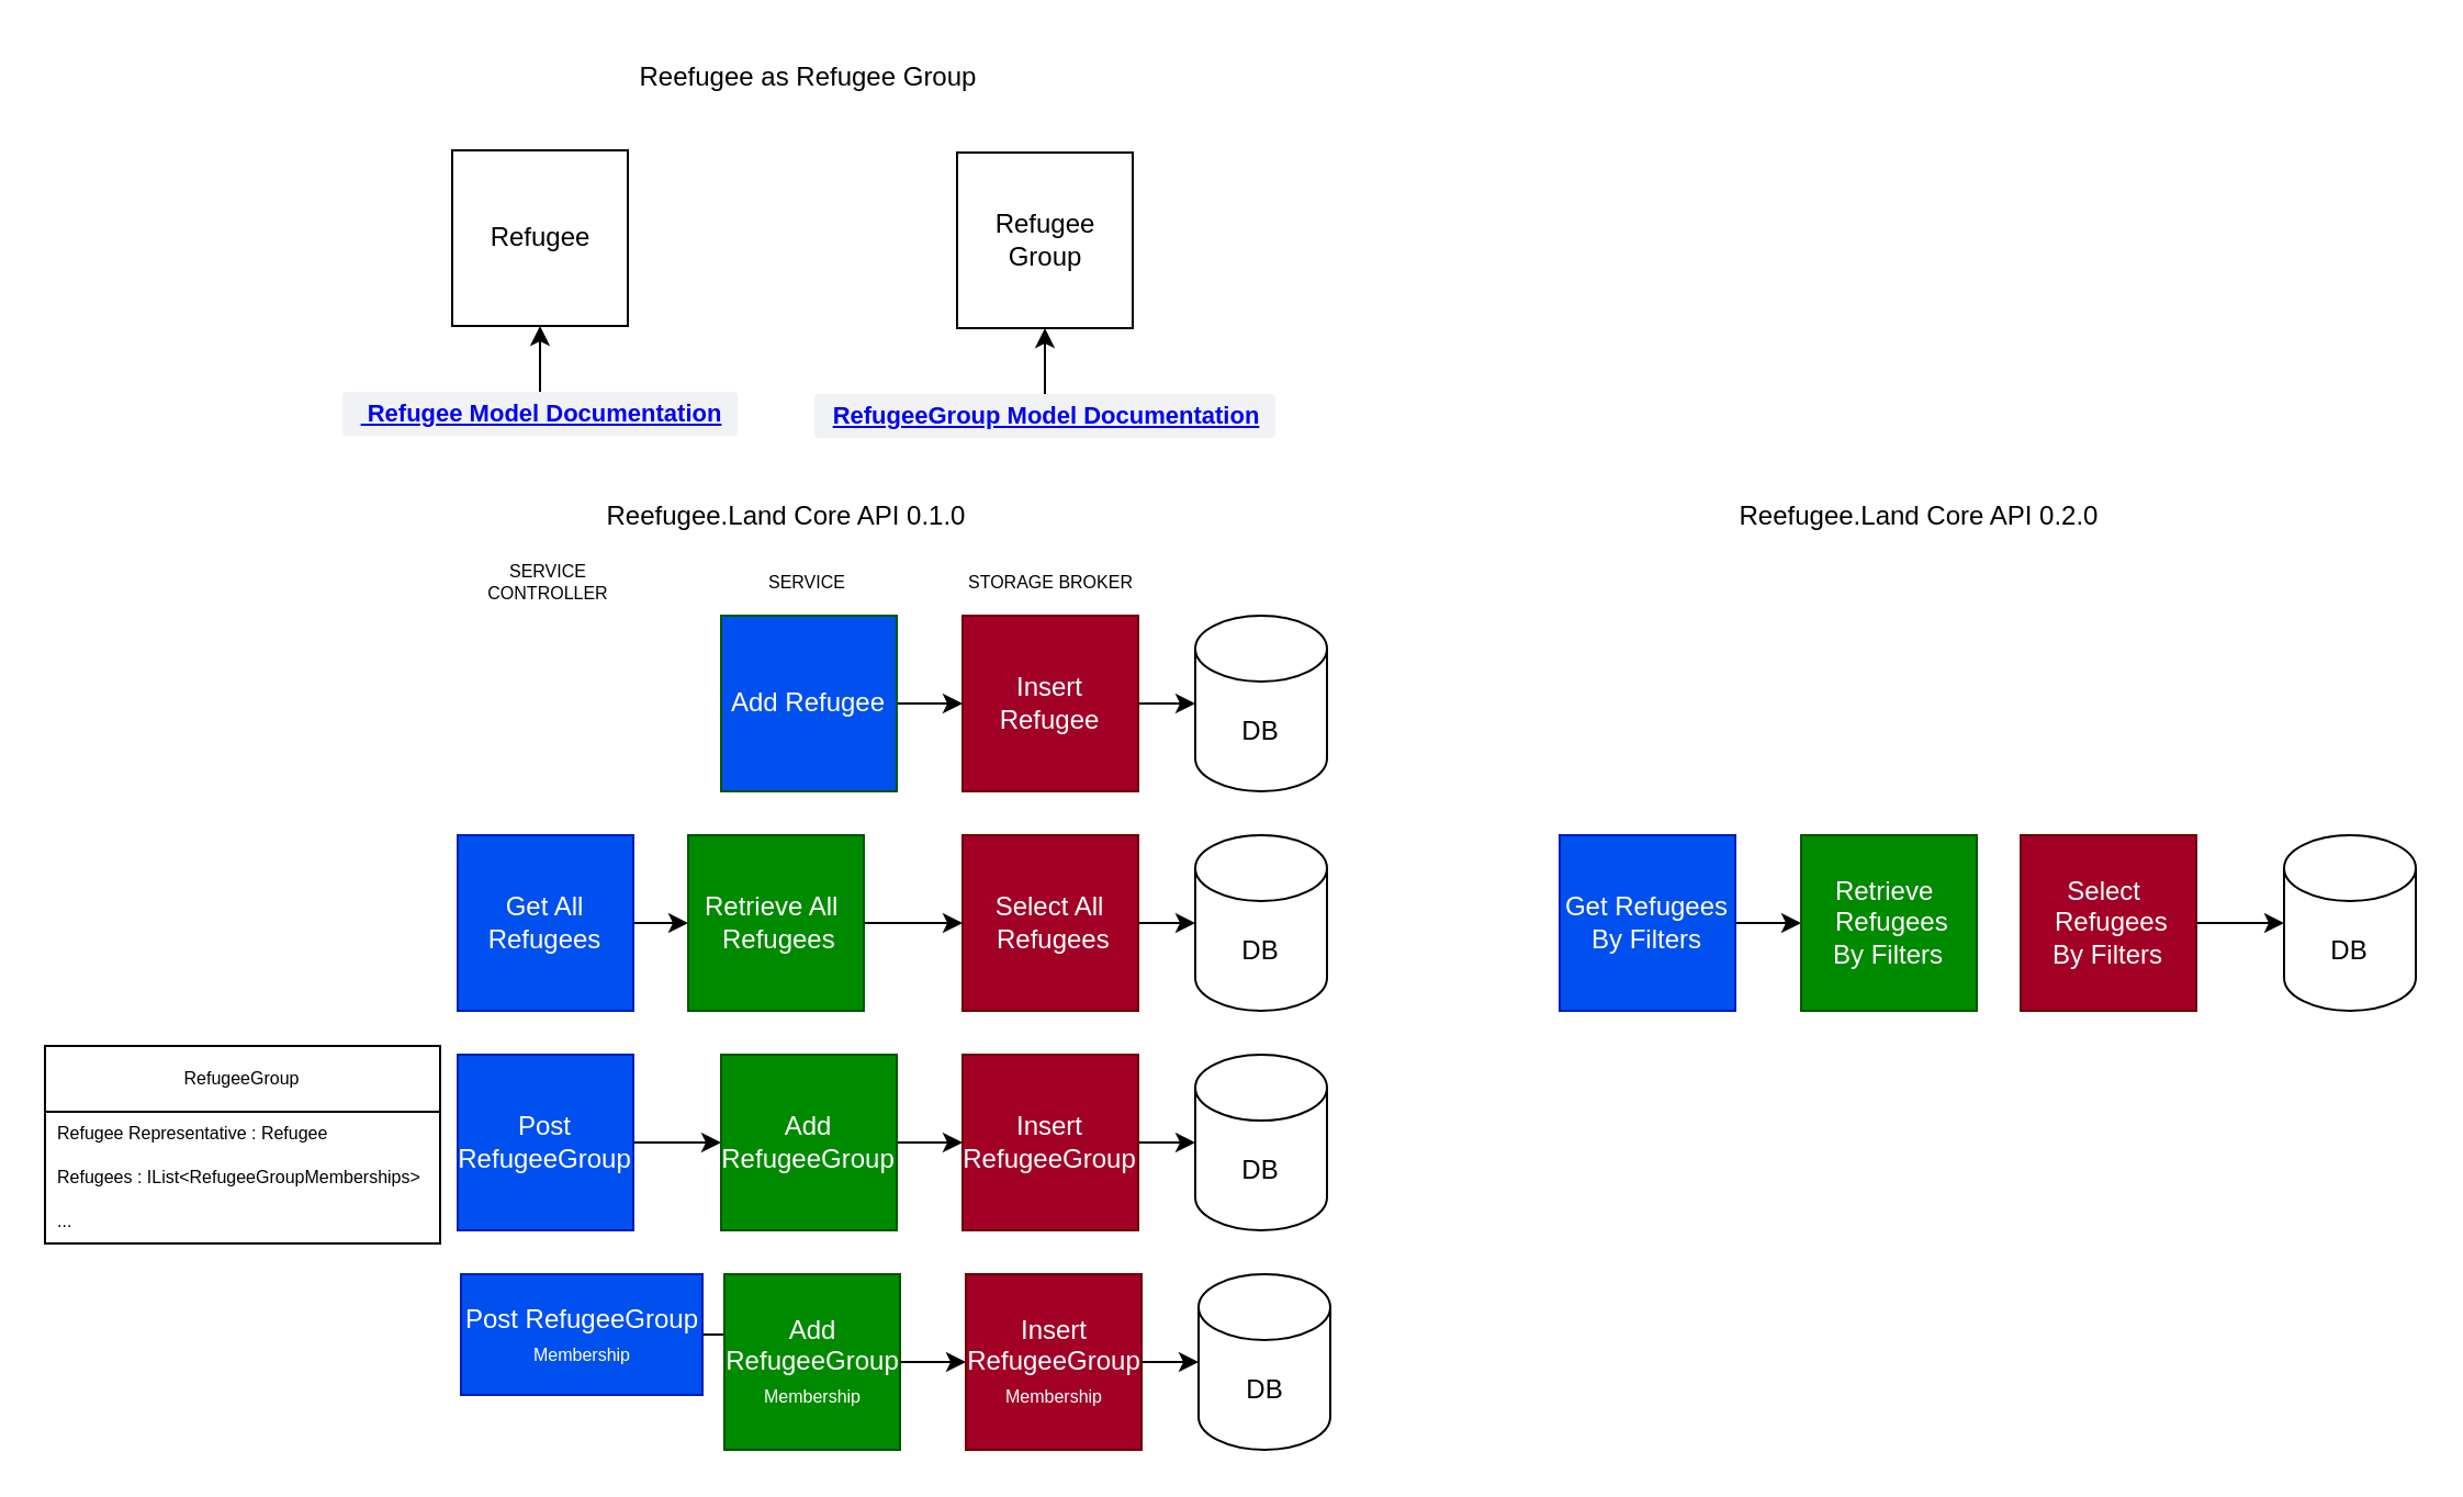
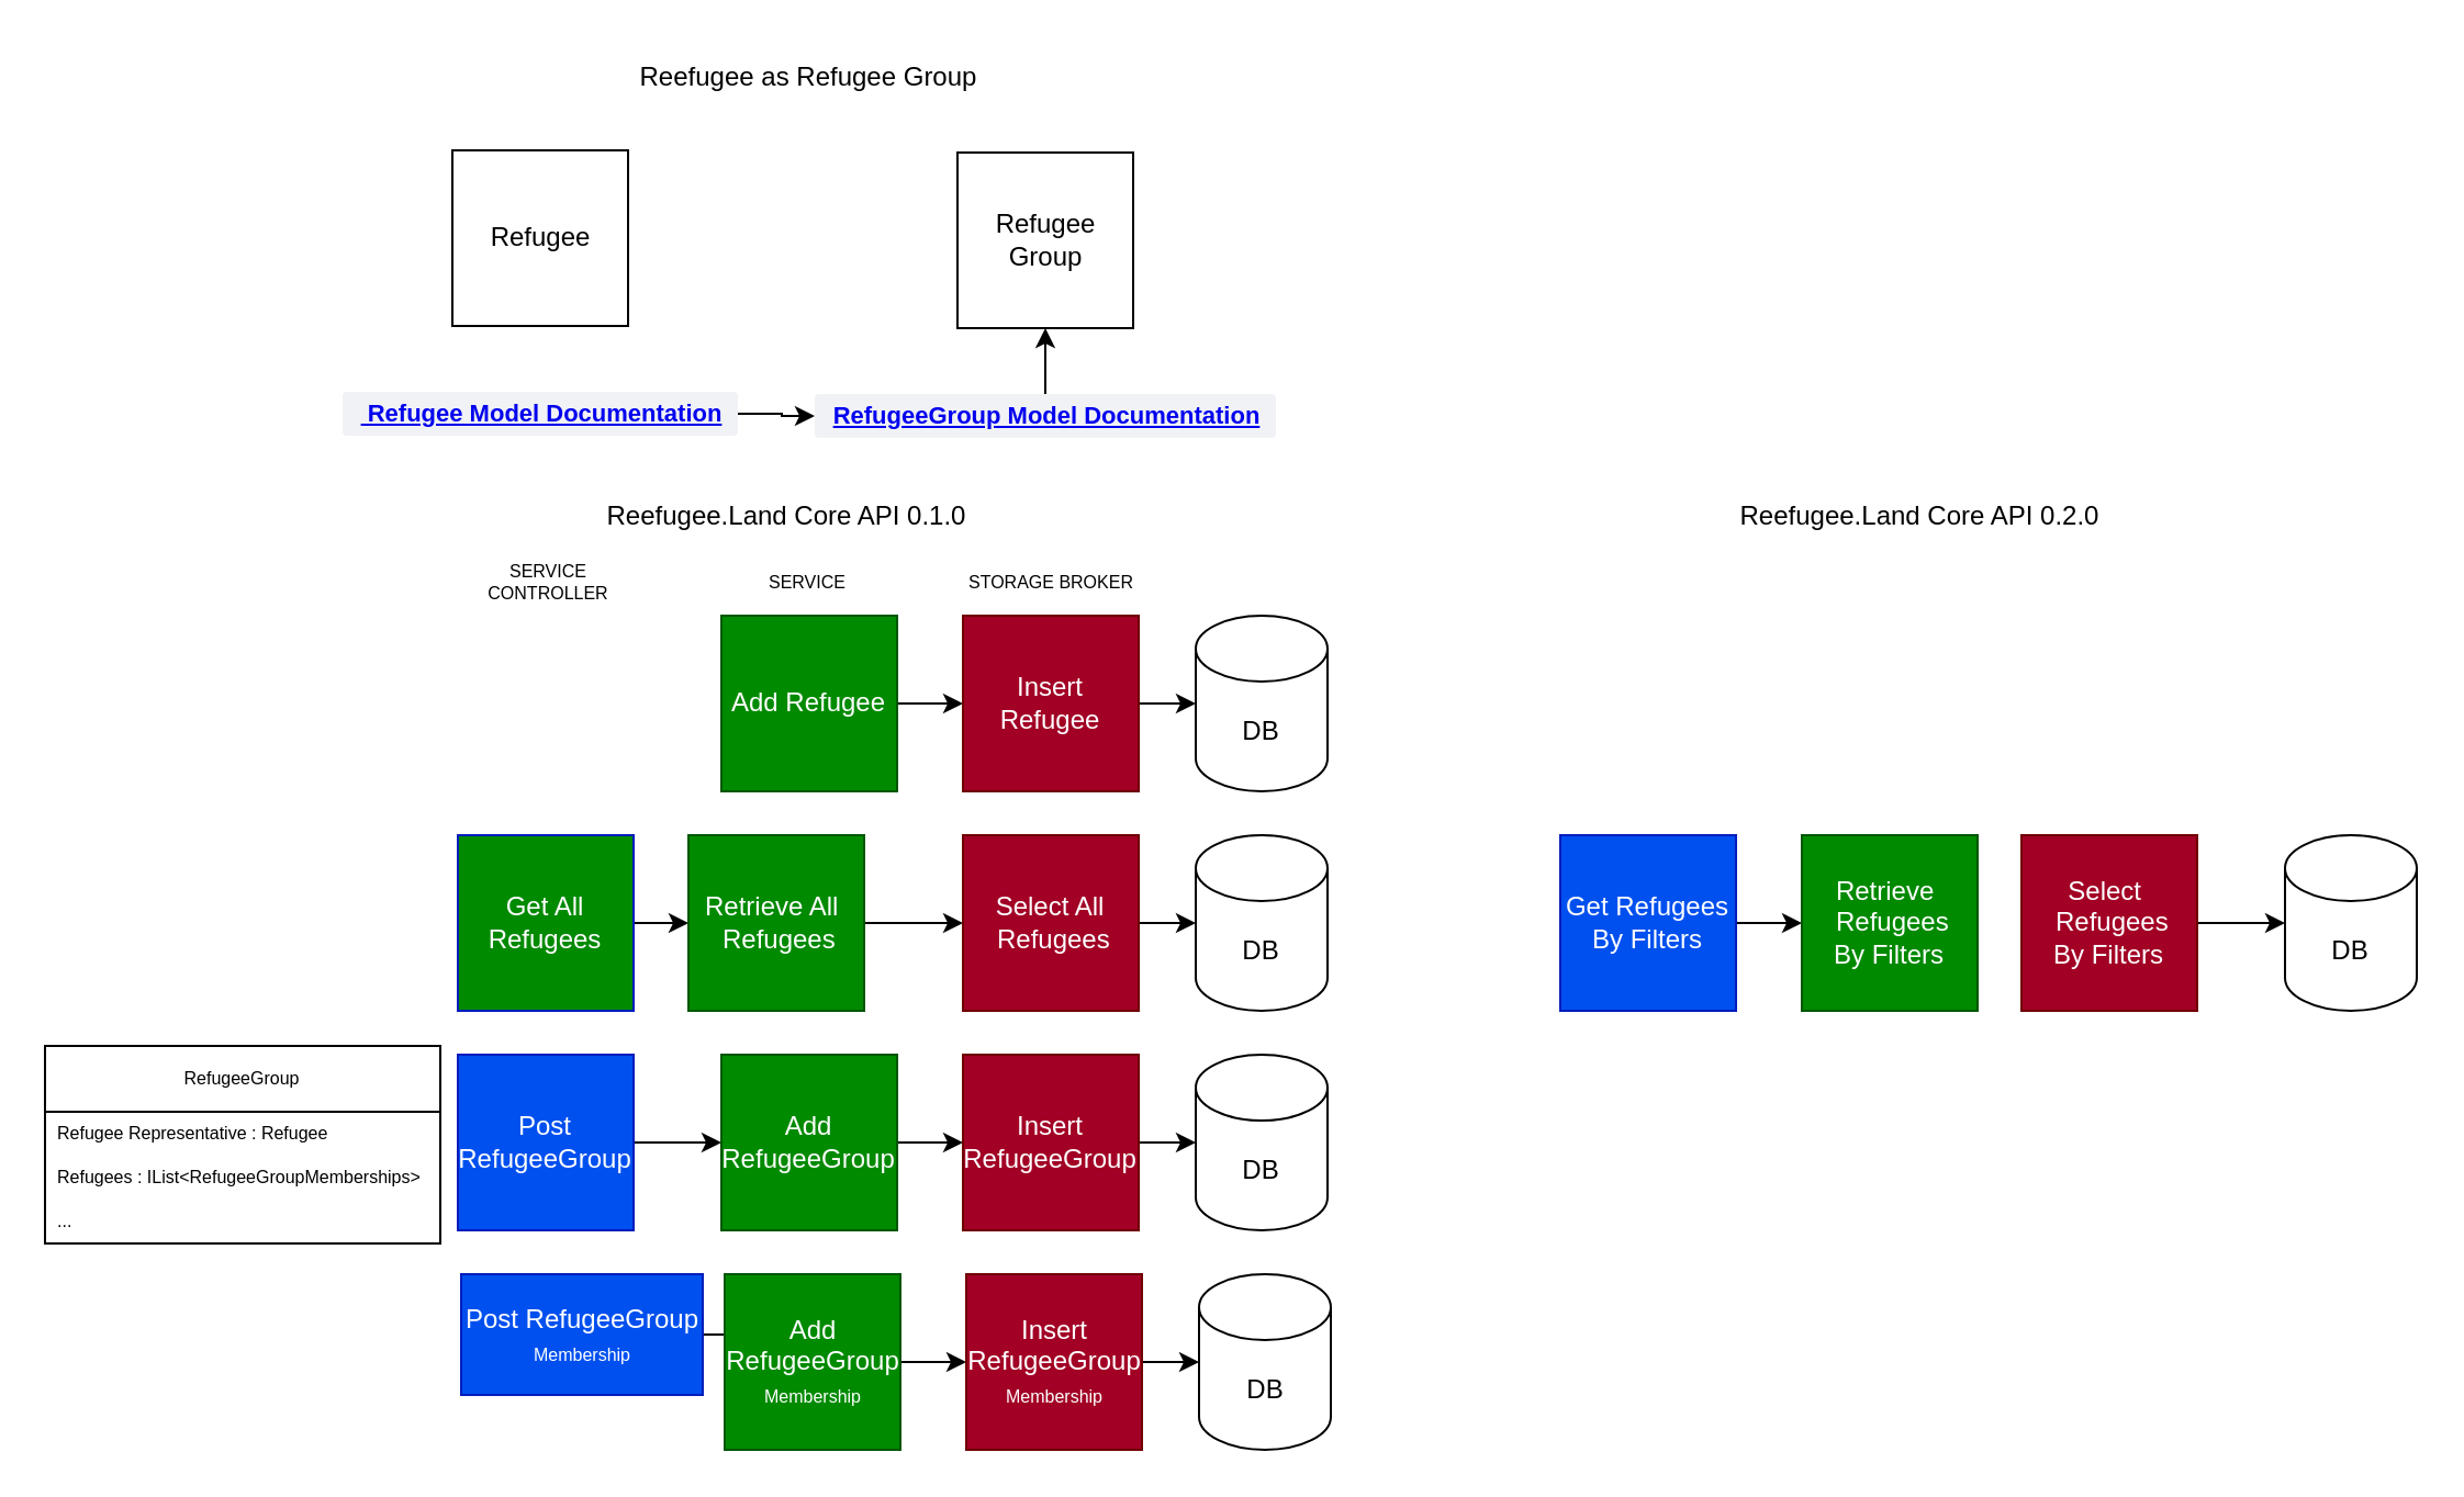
  <mxCell id="0" />
  <mxCell id="1" parent="0" />
  <mxCell id="2" value="Refugee Group" style="whiteSpace=wrap;html=1;aspect=fixed;" parent="1" vertex="1"><mxGeometry x="435.5" y="69" width="80" height="80" as="geometry" /></mxCell>
  <mxCell id="3" value="Reefugee as Refugee Group" style="text;html=1;strokeColor=none;fillColor=none;align=center;verticalAlign=middle;whiteSpace=wrap;rounded=0;" parent="1" vertex="1"><mxGeometry x="283" y="20" width="170" height="30" as="geometry" /></mxCell>
  <mxCell id="4" value="Refugee" style="whiteSpace=wrap;html=1;aspect=fixed;" parent="1" vertex="1"><mxGeometry x="205.5" y="68" width="80" height="80" as="geometry" /></mxCell>
- <mxCell id="5" style="edgeStyle=orthogonalEdgeStyle;rounded=0;orthogonalLoop=1;jettySize=auto;html=1;" parent="1" source="6" target="4" edge="1"><mxGeometry relative="1" as="geometry" /></mxCell>
+ <mxCell id="5" style="edgeStyle=orthogonalEdgeStyle;rounded=0;orthogonalLoop=1;jettySize=auto;html=1;" parent="1" source="6" target="8" edge="1"><mxGeometry relative="1" as="geometry" /></mxCell>
  <mxCell id="6" value="&lt;a href=&quot;https://docs.refugee.land/docs/refugeeland.core/models/refugee&quot;&gt;&amp;nbsp;Refugee Model Documentation&lt;/a&gt;" style="dashed=0;html=1;fillColor=#F0F2F5;strokeColor=none;align=center;rounded=1;arcSize=10;fontColor=#3384FF;fontStyle=1;fontSize=11;shadow=0" parent="1" vertex="1"><mxGeometry x="155.5" y="178" width="180" height="20" as="geometry" /></mxCell>
  <mxCell id="7" style="edgeStyle=orthogonalEdgeStyle;rounded=0;orthogonalLoop=1;jettySize=auto;html=1;" parent="1" source="8" target="2" edge="1"><mxGeometry relative="1" as="geometry" /></mxCell>
  <mxCell id="8" value="&lt;a href=&quot;https://docs.refugee.land/docs/refugeeland.core/models/refugeegroup&quot;&gt;RefugeeGroup Model Documentation&lt;/a&gt;" style="dashed=0;html=1;fillColor=#F0F2F5;strokeColor=none;align=center;rounded=1;arcSize=10;fontColor=#3384FF;fontStyle=1;fontSize=11;shadow=0" parent="1" vertex="1"><mxGeometry x="370.5" y="179" width="210" height="20" as="geometry" /></mxCell>
  <mxCell id="9" style="edgeStyle=orthogonalEdgeStyle;rounded=0;orthogonalLoop=1;jettySize=auto;html=1;entryX=0;entryY=0.5;entryDx=0;entryDy=0;fontSize=8;" parent="1" source="10" target="12" edge="1"><mxGeometry relative="1" as="geometry" /></mxCell>
- <mxCell id="10" value="Add Refugee" style="whiteSpace=wrap;html=1;aspect=fixed;fillColor=#0050ef;fontColor=#ffffff;strokeColor=#005700;" parent="1" vertex="1"><mxGeometry x="328" y="280" width="80" height="80" as="geometry" /></mxCell>
+ <mxCell id="10" value="Add Refugee" style="whiteSpace=wrap;html=1;aspect=fixed;fillColor=#008a00;fontColor=#ffffff;strokeColor=#005700;" parent="1" vertex="1"><mxGeometry x="328" y="280" width="80" height="80" as="geometry" /></mxCell>
  <mxCell id="11" style="edgeStyle=orthogonalEdgeStyle;rounded=0;orthogonalLoop=1;jettySize=auto;html=1;fontSize=8;" parent="1" source="12" target="39" edge="1"><mxGeometry relative="1" as="geometry" /></mxCell>
  <mxCell id="12" value="Insert Refugee" style="whiteSpace=wrap;html=1;aspect=fixed;fillColor=#a20025;fontColor=#ffffff;strokeColor=#6F0000;" parent="1" vertex="1"><mxGeometry x="438" y="280" width="80" height="80" as="geometry" /></mxCell>
  <mxCell id="13" style="edgeStyle=orthogonalEdgeStyle;rounded=0;orthogonalLoop=1;jettySize=auto;html=1;fontSize=8;" parent="1" source="14" target="16" edge="1"><mxGeometry relative="1" as="geometry" /></mxCell>
  <mxCell id="14" value="Post RefugeeGroup" style="whiteSpace=wrap;html=1;aspect=fixed;fillColor=#0050ef;fontColor=#ffffff;strokeColor=#001DBC;" parent="1" vertex="1"><mxGeometry x="208" y="480" width="80" height="80" as="geometry" /></mxCell>
  <mxCell id="15" style="edgeStyle=orthogonalEdgeStyle;rounded=0;orthogonalLoop=1;jettySize=auto;html=1;fontSize=8;" parent="1" source="16" target="18" edge="1"><mxGeometry relative="1" as="geometry" /></mxCell>
  <mxCell id="16" value="Add RefugeeGroup" style="whiteSpace=wrap;html=1;aspect=fixed;fillColor=#008a00;fontColor=#ffffff;strokeColor=#005700;" parent="1" vertex="1"><mxGeometry x="328" y="480" width="80" height="80" as="geometry" /></mxCell>
  <mxCell id="17" style="edgeStyle=orthogonalEdgeStyle;rounded=0;orthogonalLoop=1;jettySize=auto;html=1;fontSize=8;" parent="1" source="18" target="41" edge="1"><mxGeometry relative="1" as="geometry" /></mxCell>
  <mxCell id="18" value="Insert RefugeeGroup" style="whiteSpace=wrap;html=1;aspect=fixed;fillColor=#a20025;fontColor=#ffffff;strokeColor=#6F0000;" parent="1" vertex="1"><mxGeometry x="438" y="480" width="80" height="80" as="geometry" /></mxCell>
  <mxCell id="19" style="edgeStyle=orthogonalEdgeStyle;rounded=0;orthogonalLoop=1;jettySize=auto;html=1;fontSize=8;" parent="1" source="20" target="22" edge="1"><mxGeometry relative="1" as="geometry" /></mxCell>
- <mxCell id="20" value="Get All Refugees" style="whiteSpace=wrap;html=1;aspect=fixed;fillColor=#0050ef;fontColor=#ffffff;strokeColor=#001DBC;" parent="1" vertex="1"><mxGeometry x="208" y="380" width="80" height="80" as="geometry" /></mxCell>
+ <mxCell id="20" value="Get All Refugees" style="whiteSpace=wrap;html=1;aspect=fixed;fillColor=#008a00;fontColor=#ffffff;strokeColor=#001DBC;" parent="1" vertex="1"><mxGeometry x="208" y="380" width="80" height="80" as="geometry" /></mxCell>
  <mxCell id="21" style="edgeStyle=orthogonalEdgeStyle;rounded=0;orthogonalLoop=1;jettySize=auto;html=1;fontSize=8;" parent="1" source="22" target="24" edge="1"><mxGeometry relative="1" as="geometry" /></mxCell>
  <mxCell id="22" value="Retrieve All&amp;nbsp;&lt;br&gt;&amp;nbsp;Refugees&lt;br&gt;" style="whiteSpace=wrap;html=1;aspect=fixed;fillColor=#008a00;fontColor=#ffffff;strokeColor=#005700;" parent="1" vertex="1"><mxGeometry x="313" y="380" width="80" height="80" as="geometry" /></mxCell>
  <mxCell id="23" style="edgeStyle=orthogonalEdgeStyle;rounded=0;orthogonalLoop=1;jettySize=auto;html=1;entryX=0;entryY=0.5;entryDx=0;entryDy=0;entryPerimeter=0;fontSize=8;" parent="1" source="24" target="40" edge="1"><mxGeometry relative="1" as="geometry" /></mxCell>
  <mxCell id="24" value="Select All&lt;br&gt;&amp;nbsp;Refugees&lt;br&gt;" style="whiteSpace=wrap;html=1;aspect=fixed;fillColor=#a20025;fontColor=#ffffff;strokeColor=#6F0000;" parent="1" vertex="1"><mxGeometry x="438" y="380" width="80" height="80" as="geometry" /></mxCell>
  <mxCell id="25" style="edgeStyle=orthogonalEdgeStyle;rounded=0;orthogonalLoop=1;jettySize=auto;html=1;fontSize=8;" parent="1" source="26" target="27" edge="1"><mxGeometry relative="1" as="geometry" /></mxCell>
  <mxCell id="26" value="Get Refugees&lt;br&gt;By Filters" style="whiteSpace=wrap;html=1;aspect=fixed;fillColor=#0050ef;fontColor=#ffffff;strokeColor=#001DBC;" parent="1" vertex="1"><mxGeometry x="710" y="380" width="80" height="80" as="geometry" /></mxCell>
  <mxCell id="27" value="Retrieve&amp;nbsp;&lt;br&gt;&amp;nbsp;Refugees&lt;br&gt;By Filters" style="whiteSpace=wrap;html=1;aspect=fixed;fillColor=#008a00;fontColor=#ffffff;strokeColor=#005700;" parent="1" vertex="1"><mxGeometry x="820" y="380" width="80" height="80" as="geometry" /></mxCell>
  <mxCell id="28" style="edgeStyle=orthogonalEdgeStyle;rounded=0;orthogonalLoop=1;jettySize=auto;html=1;fontSize=8;" parent="1" source="29" target="42" edge="1"><mxGeometry relative="1" as="geometry" /></mxCell>
  <mxCell id="29" value="Select&amp;nbsp;&lt;br&gt;&amp;nbsp;Refugees&lt;br&gt;By Filters" style="whiteSpace=wrap;html=1;aspect=fixed;fillColor=#a20025;fontColor=#ffffff;strokeColor=#6F0000;" parent="1" vertex="1"><mxGeometry x="920" y="380" width="80" height="80" as="geometry" /></mxCell>
  <mxCell id="30" value="RefugeeGroup" style="swimlane;fontStyle=0;childLayout=stackLayout;horizontal=1;startSize=30;horizontalStack=0;resizeParent=1;resizeParentMax=0;resizeLast=0;collapsible=1;marginBottom=0;fontSize=8;" parent="1" vertex="1"><mxGeometry x="20" y="476" width="180" height="90" as="geometry"><mxRectangle x="250" y="530" width="110" height="30" as="alternateBounds" /></mxGeometry></mxCell>
  <mxCell id="31" value="Refugee Representative : Refugee" style="text;strokeColor=none;fillColor=none;align=left;verticalAlign=middle;spacingLeft=4;spacingRight=4;overflow=hidden;points=[[0,0.5],[1,0.5]];portConstraint=eastwest;rotatable=0;fontSize=8;" parent="30" vertex="1"><mxGeometry y="30" width="180" height="20" as="geometry" /></mxCell>
  <mxCell id="32" value="Refugees : IList&lt;RefugeeGroupMemberships&gt;" style="text;strokeColor=none;fillColor=none;align=left;verticalAlign=middle;spacingLeft=4;spacingRight=4;overflow=hidden;points=[[0,0.5],[1,0.5]];portConstraint=eastwest;rotatable=0;fontSize=8;" parent="30" vertex="1"><mxGeometry y="50" width="180" height="20" as="geometry" /></mxCell>
  <mxCell id="33" value="..." style="text;strokeColor=none;fillColor=none;align=left;verticalAlign=middle;spacingLeft=4;spacingRight=4;overflow=hidden;points=[[0,0.5],[1,0.5]];portConstraint=eastwest;rotatable=0;fontSize=8;" parent="30" vertex="1"><mxGeometry y="70" width="180" height="20" as="geometry" /></mxCell>
  <mxCell id="34" value="Reefugee.Land Core API 0.2.0" style="text;html=1;strokeColor=none;fillColor=none;align=center;verticalAlign=middle;whiteSpace=wrap;rounded=0;" parent="1" vertex="1"><mxGeometry x="764" y="220" width="220" height="30" as="geometry" /></mxCell>
  <mxCell id="35" value="Reefugee.Land Core API 0.1.0" style="text;html=1;strokeColor=none;fillColor=none;align=center;verticalAlign=middle;whiteSpace=wrap;rounded=0;" parent="1" vertex="1"><mxGeometry x="248" y="220" width="220" height="30" as="geometry" /></mxCell>
  <mxCell id="36" value="SERVICE CONTROLLER" style="text;html=1;strokeColor=none;fillColor=none;align=center;verticalAlign=middle;whiteSpace=wrap;rounded=0;fontSize=8;" parent="1" vertex="1"><mxGeometry x="209.5" y="250" width="78.5" height="30" as="geometry" /></mxCell>
  <mxCell id="37" value="SERVICE" style="text;html=1;strokeColor=none;fillColor=none;align=center;verticalAlign=middle;whiteSpace=wrap;rounded=0;fontSize=8;" parent="1" vertex="1"><mxGeometry x="328" y="250" width="78.5" height="30" as="geometry" /></mxCell>
  <mxCell id="38" value="STORAGE BROKER" style="text;html=1;strokeColor=none;fillColor=none;align=center;verticalAlign=middle;whiteSpace=wrap;rounded=0;fontSize=8;" parent="1" vertex="1"><mxGeometry x="438.75" y="250" width="78.5" height="30" as="geometry" /></mxCell>
  <mxCell id="39" value="DB" style="shape=cylinder3;whiteSpace=wrap;html=1;boundedLbl=1;backgroundOutline=1;size=15;" parent="1" vertex="1"><mxGeometry x="544" y="280" width="60" height="80" as="geometry" /></mxCell>
  <mxCell id="40" value="DB" style="shape=cylinder3;whiteSpace=wrap;html=1;boundedLbl=1;backgroundOutline=1;size=15;" parent="1" vertex="1"><mxGeometry x="544" y="380" width="60" height="80" as="geometry" /></mxCell>
  <mxCell id="41" value="DB" style="shape=cylinder3;whiteSpace=wrap;html=1;boundedLbl=1;backgroundOutline=1;size=15;" parent="1" vertex="1"><mxGeometry x="544" y="480" width="60" height="80" as="geometry" /></mxCell>
  <mxCell id="42" value="DB" style="shape=cylinder3;whiteSpace=wrap;html=1;boundedLbl=1;backgroundOutline=1;size=15;" parent="1" vertex="1"><mxGeometry x="1040" y="380" width="60" height="80" as="geometry" /></mxCell>
  <mxCell id="43" style="edgeStyle=orthogonalEdgeStyle;rounded=0;orthogonalLoop=1;jettySize=auto;html=1;fontSize=8;" edge="1" parent="1" source="44" target="46"><mxGeometry relative="1" as="geometry" /></mxCell>
  <mxCell id="44" value="Post RefugeeGroup&lt;br&gt;&lt;span style=&quot;font-size: 8px;&quot;&gt;Membership&lt;/span&gt;" style="whiteSpace=wrap;html=1;aspect=fixed;fillColor=#0050ef;fontColor=#ffffff;strokeColor=#001DBC;" vertex="1" parent="1"><mxGeometry x="209.5" y="580" width="110" height="55" as="geometry" /></mxCell>
  <mxCell id="45" style="edgeStyle=orthogonalEdgeStyle;rounded=0;orthogonalLoop=1;jettySize=auto;html=1;fontSize=8;" edge="1" parent="1" source="46" target="48"><mxGeometry relative="1" as="geometry" /></mxCell>
  <mxCell id="46" value="Add RefugeeGroup&lt;br&gt;&lt;span style=&quot;font-size: 8px;&quot;&gt;Membership&lt;/span&gt;" style="whiteSpace=wrap;html=1;aspect=fixed;fillColor=#008a00;fontColor=#ffffff;strokeColor=#005700;" vertex="1" parent="1"><mxGeometry x="329.5" y="580" width="80" height="80" as="geometry" /></mxCell>
  <mxCell id="47" style="edgeStyle=orthogonalEdgeStyle;rounded=0;orthogonalLoop=1;jettySize=auto;html=1;fontSize=8;" edge="1" parent="1" source="48" target="49"><mxGeometry relative="1" as="geometry" /></mxCell>
  <mxCell id="48" value="Insert RefugeeGroup&lt;br&gt;&lt;span style=&quot;font-size: 8px;&quot;&gt;Membership&lt;/span&gt;" style="whiteSpace=wrap;html=1;aspect=fixed;fillColor=#a20025;fontColor=#ffffff;strokeColor=#6F0000;" vertex="1" parent="1"><mxGeometry x="439.5" y="580" width="80" height="80" as="geometry" /></mxCell>
  <mxCell id="49" value="DB" style="shape=cylinder3;whiteSpace=wrap;html=1;boundedLbl=1;backgroundOutline=1;size=15;" vertex="1" parent="1"><mxGeometry x="545.5" y="580" width="60" height="80" as="geometry" /></mxCell>
